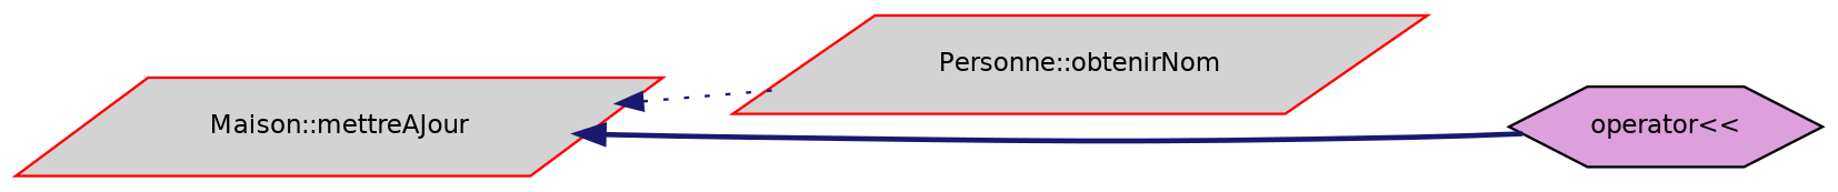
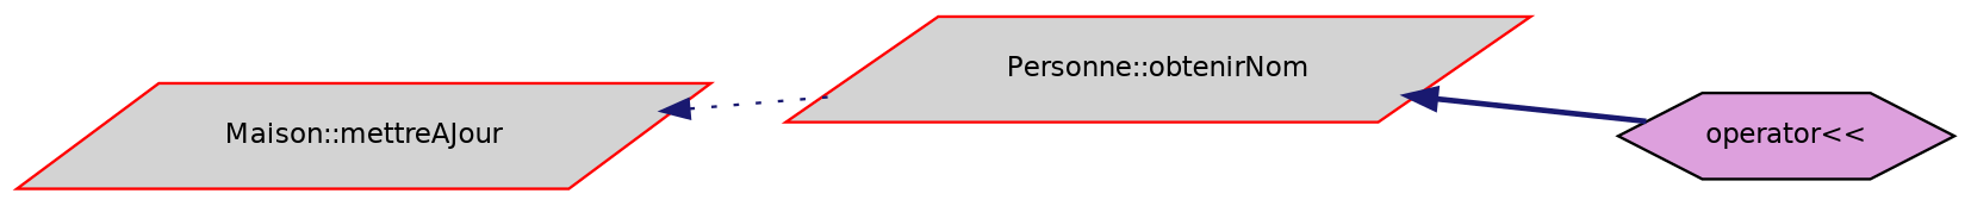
  digraph {
    rankdir=LR
    node [color=red fillcolor=lightgrey fontname=Helvetica fontsize=10 shape=parallelogram style=filled]
    edge [color=midnightblue dir=back fontname=Helvetica fontsize=10 labelfontname=Helvetica labelfontsize=10]
    n1 [fontcolor=black height=0.2 label="Personne::obtenirNom" width=0.4]
    n2 [color=black fillcolor=plum height=0.2 label="operator\<\<" shape=hexagon width=0.4]
    n3 [height=0.2 label="Maison::mettreAJour" width=0.4]
-   n3 -> n2 [style=bold]
+   n1 -> n2 [style=bold]
    n3 -> n1 [style=dotted]
  }
